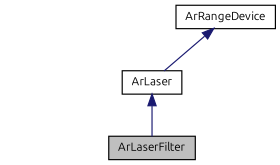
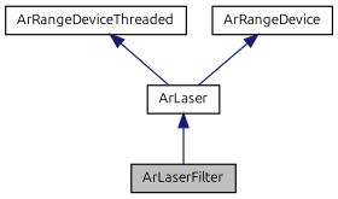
  digraph {
    fontname=Ubuntu
    node [color=black fillcolor=white fontname=Ubuntu fontsize=10 shape=record style=filled]
    edge [color=midnightblue dir=back fontname=Ubuntu fontsize=10 labelfontname=FreeSans labelfontsize=10 style=solid]
    n1 [fillcolor=grey75 fontcolor=black height=0.2 label=ArLaserFilter width=0.4]
    n2 [height=0.2 label=ArLaser width=0.4]
+   n3 [height=0.2 label=ArRangeDeviceThreaded width=0.4]
    n4 [height=0.2 label=ArRangeDevice width=0.4]
    n2 -> n1
+   n3 -> n2
    n4 -> n2
  }
